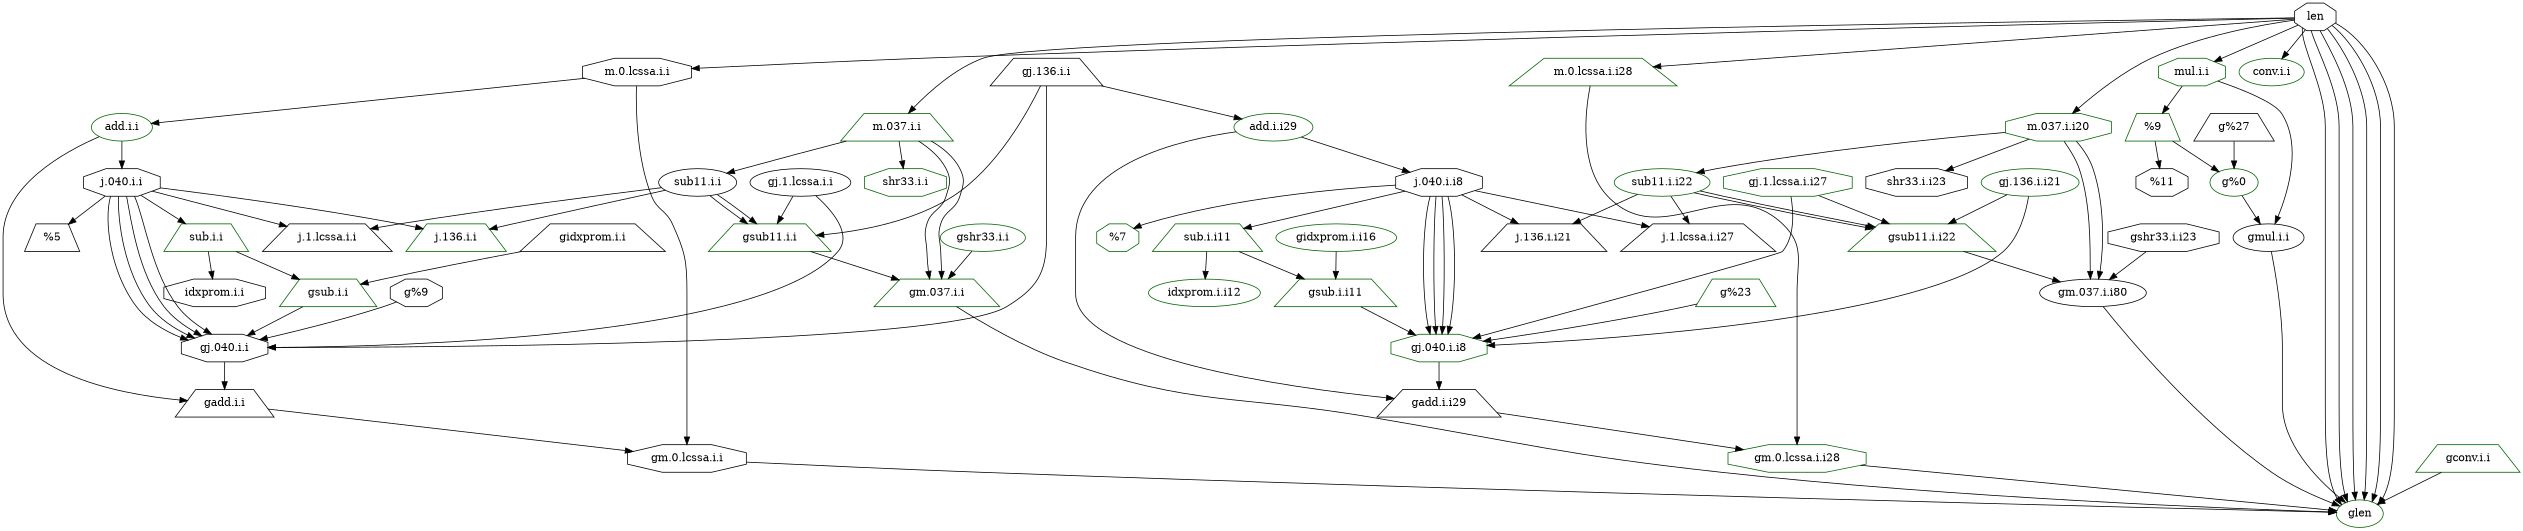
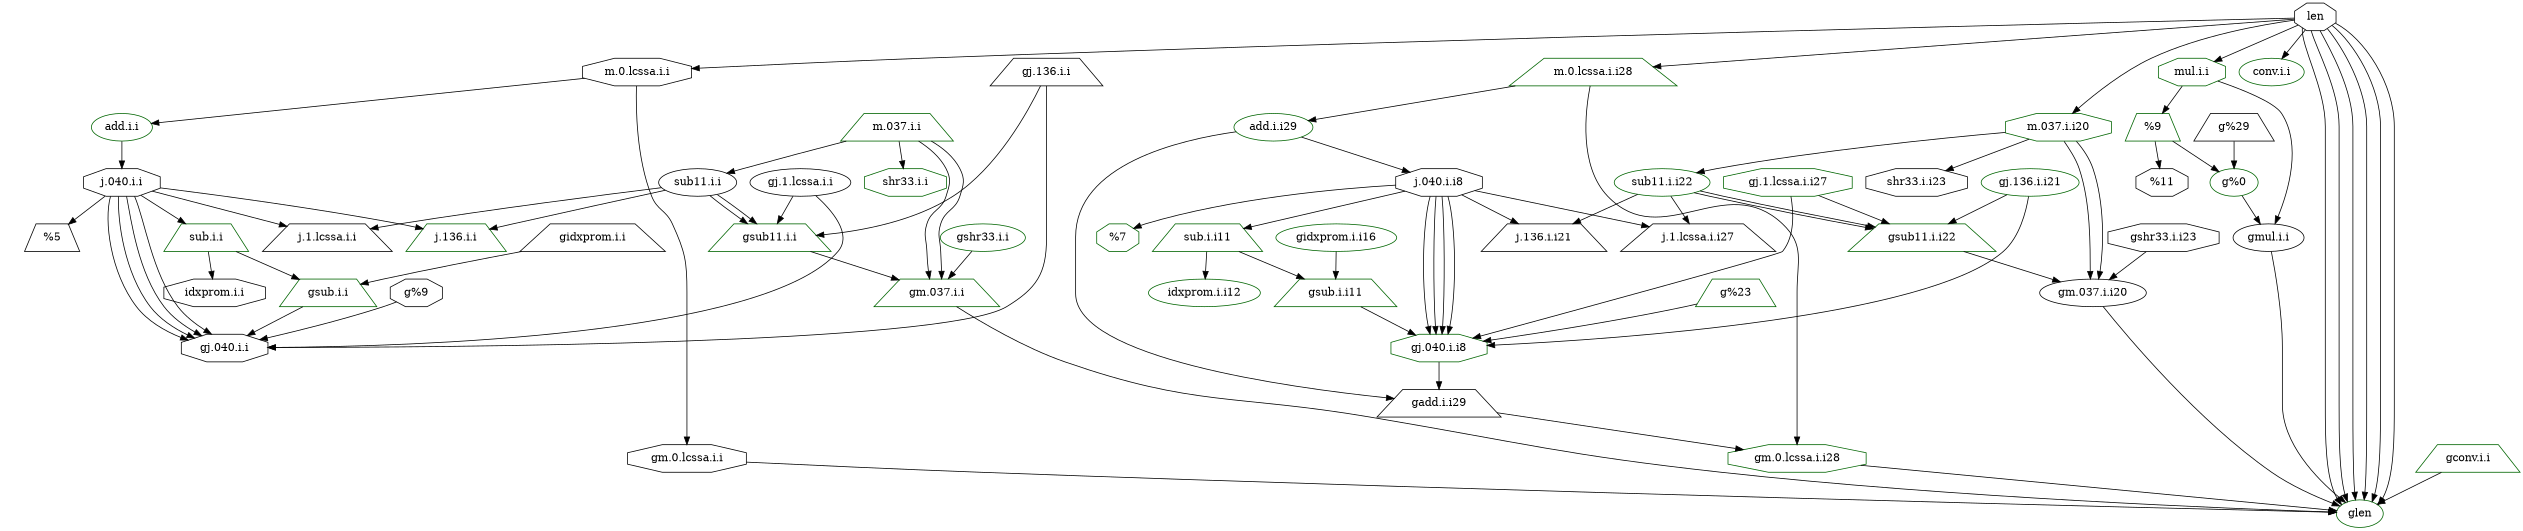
  digraph {
    node [color=darkgreen shape=trapezium]
    "j.040.i.i" [color=black shape=octagon]
    "%5" [color=black]
    "j.136.i.i"
    "j.1.lcssa.i.i" [color=black]
    "sub.i.i"
    "idxprom.i.i" [color=black shape=octagon]
    "m.0.lcssa.i.i" [color=black shape=octagon]
    "add.i.i" [shape=ellipse]
    "m.037.i.i"
    "sub11.i.i" [color=black shape=ellipse]
    "shr33.i.i" [shape=octagon]
    "j.040.i.i8" [color=black shape=octagon]
    "sub.i.i11"
    "j.136.i.i21" [color=black]
    "j.1.lcssa.i.i27" [color=black]
    "%7" [shape=octagon]
    "idxprom.i.i12" [shape=ellipse]
    "m.0.lcssa.i.i28"
    "add.i.i29" [shape=ellipse]
    "m.037.i.i20" [shape=octagon]
    "shr33.i.i23" [color=black shape=octagon]
    "sub11.i.i22" [shape=ellipse]
    len [color=black shape=octagon]
    "conv.i.i" [shape=ellipse]
    "mul.i.i" [shape=octagon]
    "%9"
    "%11" [color=black shape=octagon]
    "gj.040.i.i" [color=black shape=octagon]
    "gsub.i.i"
    "gm.0.lcssa.i.i" [color=black shape=octagon]
-   "gadd.i.i" [color=black]
    "gm.037.i.i"
    "gsub11.i.i"
    "gj.040.i.i8" [shape=octagon]
    "gsub.i.i11"
    "gm.0.lcssa.i.i28" [shape=octagon]
    "gadd.i.i29" [color=black]
-   "gm.037.i.i20" [color=black shape=ellipse label="gm.037.i.i80"]
+   "gm.037.i.i20" [color=black shape=ellipse]
    "gsub11.i.i22"
    glen [shape=ellipse]
    "gmul.i.i" [color=black shape=ellipse]
    "g%0" [shape=ellipse]
    "gj.136.i.i" [color=black]
    "gj.1.lcssa.i.i" [color=black shape=ellipse]
    "gj.1.lcssa.i.i27" [shape=octagon]
    "gj.136.i.i21" [shape=ellipse]
    "g%9" [color=black shape=octagon]
    "g%23"
    n49 [label="gidxprom.i.i16" shape=ellipse]
    "gshr33.i.i23" [color=black shape=octagon]
    "gidxprom.i.i" [color=black]
    "gshr33.i.i" [shape=ellipse]
    "gconv.i.i"
-   "g%27" [color=black]
+   "g%27" [color=black label="g%29"]
    subgraph sub_1 {
      "j.040.i.i"
      "%5"
      "j.136.i.i"
      "j.1.lcssa.i.i"
      "sub.i.i"
      "idxprom.i.i"
      "m.0.lcssa.i.i"
      "add.i.i"
      "m.037.i.i"
      "sub11.i.i"
      "shr33.i.i"
      "j.040.i.i8"
      "sub.i.i11"
      "j.136.i.i21"
      "j.1.lcssa.i.i27"
      "%7"
      "idxprom.i.i12"
      "m.0.lcssa.i.i28"
      "add.i.i29"
      "m.037.i.i20"
      "shr33.i.i23"
      "sub11.i.i22"
      len
      "conv.i.i"
      "mul.i.i"
      "%9"
      "%11"
    }
    subgraph sub_2 {
      "j.040.i.i"
      "sub.i.i"
      "m.0.lcssa.i.i"
      "add.i.i"
      "m.037.i.i"
      "sub11.i.i"
      "j.040.i.i8"
      "sub.i.i11"
      "m.0.lcssa.i.i28"
      "add.i.i29"
      "m.037.i.i20"
      "sub11.i.i22"
      len
      "mul.i.i"
      "%9"
      "gj.040.i.i"
      "gsub.i.i"
      "gm.0.lcssa.i.i"
-     "gadd.i.i"
      "gm.037.i.i"
      "gsub11.i.i"
      "gj.040.i.i8"
      "gsub.i.i11"
      "gm.0.lcssa.i.i28"
      "gadd.i.i29"
      "gm.037.i.i20"
      "gsub11.i.i22"
      glen
      "gmul.i.i"
      "g%0"
      "gj.136.i.i"
      "gj.1.lcssa.i.i"
      "gj.1.lcssa.i.i27"
      "gj.136.i.i21"
      "g%9"
      "g%23"
      n49
      "gshr33.i.i23"
      "gidxprom.i.i"
      "gshr33.i.i"
      "gconv.i.i"
      "g%27"
    }
    "j.040.i.i" -> "%5"
    "j.040.i.i" -> "j.136.i.i"
    "j.040.i.i" -> "j.1.lcssa.i.i"
    "j.040.i.i" -> "sub.i.i"
    "j.040.i.i" -> "gj.040.i.i"
    "j.040.i.i" -> "gj.040.i.i"
    "j.040.i.i" -> "gj.040.i.i"
    "j.040.i.i" -> "gj.040.i.i"
    "sub.i.i" -> "idxprom.i.i"
    "sub.i.i" -> "gsub.i.i"
    "m.0.lcssa.i.i" -> "add.i.i"
    "m.0.lcssa.i.i" -> "gm.0.lcssa.i.i"
    "add.i.i" -> "j.040.i.i"
-   "add.i.i" -> "gadd.i.i"
    "m.037.i.i" -> "sub11.i.i"
    "m.037.i.i" -> "shr33.i.i"
    "m.037.i.i" -> "gm.037.i.i"
    "m.037.i.i" -> "gm.037.i.i"
    "sub11.i.i" -> "j.136.i.i"
    "sub11.i.i" -> "j.1.lcssa.i.i"
    "sub11.i.i" -> "gsub11.i.i"
    "sub11.i.i" -> "gsub11.i.i"
    "j.040.i.i8" -> "sub.i.i11"
    "j.040.i.i8" -> "j.136.i.i21"
    "j.040.i.i8" -> "j.1.lcssa.i.i27"
    "j.040.i.i8" -> "%7"
    "j.040.i.i8" -> "gj.040.i.i8"
    "j.040.i.i8" -> "gj.040.i.i8"
    "j.040.i.i8" -> "gj.040.i.i8"
    "j.040.i.i8" -> "gj.040.i.i8"
    "sub.i.i11" -> "idxprom.i.i12"
    "sub.i.i11" -> "gsub.i.i11"
-   "gj.136.i.i" -> "add.i.i29"
+   "m.0.lcssa.i.i28" -> "add.i.i29"
    "m.0.lcssa.i.i28" -> "gm.0.lcssa.i.i28"
    "add.i.i29" -> "j.040.i.i8"
    "add.i.i29" -> "gadd.i.i29"
    "m.037.i.i20" -> "shr33.i.i23"
    "m.037.i.i20" -> "sub11.i.i22"
    "m.037.i.i20" -> "gm.037.i.i20"
    "m.037.i.i20" -> "gm.037.i.i20"
    "sub11.i.i22" -> "j.136.i.i21"
    "sub11.i.i22" -> "j.1.lcssa.i.i27"
    "sub11.i.i22" -> "gsub11.i.i22"
    "sub11.i.i22" -> "gsub11.i.i22"
    len -> "m.0.lcssa.i.i"
-   len -> "m.037.i.i"
    len -> "m.0.lcssa.i.i28"
    len -> "m.037.i.i20"
    len -> "conv.i.i"
    len -> "mul.i.i"
    len -> glen
    len -> glen
    len -> glen
    len -> glen
    len -> glen
    len -> glen
    "mul.i.i" -> "%9"
    "mul.i.i" -> "gmul.i.i"
    "%9" -> "%11"
    "%9" -> "g%0"
-   "gj.040.i.i" -> "gadd.i.i"
    "gsub.i.i" -> "gj.040.i.i"
    "gm.0.lcssa.i.i" -> glen
-   "gadd.i.i" -> "gm.0.lcssa.i.i"
    "gm.037.i.i" -> glen
    "gsub11.i.i" -> "gm.037.i.i"
    "gj.040.i.i8" -> "gadd.i.i29"
    "gsub.i.i11" -> "gj.040.i.i8"
    "gm.0.lcssa.i.i28" -> glen
    "gadd.i.i29" -> "gm.0.lcssa.i.i28"
    "gm.037.i.i20" -> glen
    "gsub11.i.i22" -> "gm.037.i.i20"
    "gmul.i.i" -> glen
    "g%0" -> "gmul.i.i"
    "gj.136.i.i" -> "gj.040.i.i"
    "gj.136.i.i" -> "gsub11.i.i"
    "gj.1.lcssa.i.i" -> "gj.040.i.i"
    "gj.1.lcssa.i.i" -> "gsub11.i.i"
    "gj.1.lcssa.i.i27" -> "gj.040.i.i8"
    "gj.1.lcssa.i.i27" -> "gsub11.i.i22"
    "gj.136.i.i21" -> "gj.040.i.i8"
    "gj.136.i.i21" -> "gsub11.i.i22"
    "g%9" -> "gj.040.i.i"
    "g%23" -> "gj.040.i.i8"
    n49 -> "gsub.i.i11"
    "gshr33.i.i23" -> "gm.037.i.i20"
    "gidxprom.i.i" -> "gsub.i.i"
    "gshr33.i.i" -> "gm.037.i.i"
    "gconv.i.i" -> glen
    "g%27" -> "g%0"
  }
